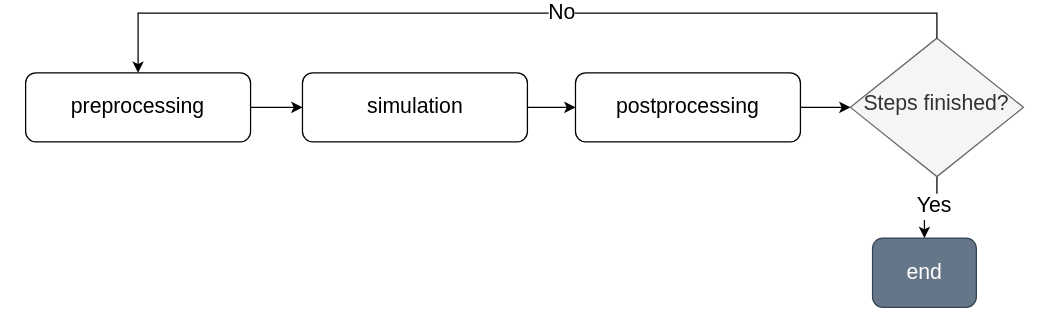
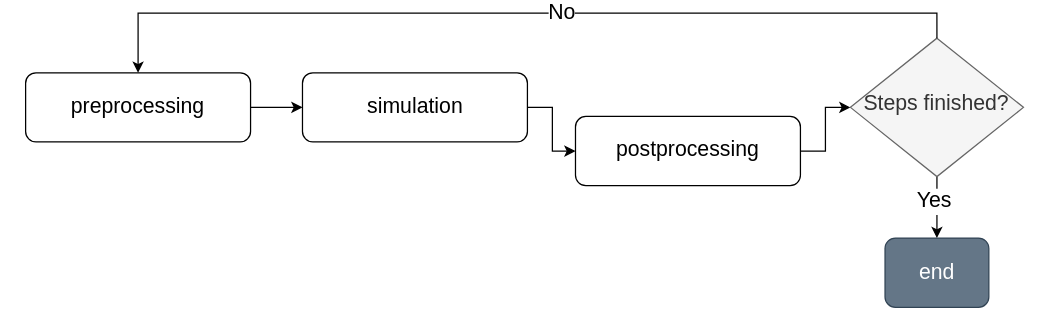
  <mxCell id="0" />
  <mxCell id="1" parent="0" />
  <mxCell id="2" style="edgeStyle=orthogonalEdgeStyle;rounded=0;orthogonalLoop=1;jettySize=auto;html=1;exitX=1;exitY=0.5;exitDx=0;exitDy=0;entryX=0;entryY=0.5;entryDx=0;entryDy=0;fontSize=17;" edge="1" parent="1" source="3" target="5"><mxGeometry relative="1" as="geometry" /></mxCell>
  <mxCell id="3" value="preprocessing" style="rounded=1;whiteSpace=wrap;html=1;fontSize=17;glass=0;strokeWidth=1;shadow=0;" parent="1" vertex="1"><mxGeometry x="20" y="47.692" width="180.001" height="55.385" as="geometry" /></mxCell>
  <mxCell id="4" style="edgeStyle=orthogonalEdgeStyle;rounded=0;orthogonalLoop=1;jettySize=auto;html=1;exitX=1;exitY=0.5;exitDx=0;exitDy=0;entryX=0;entryY=0.5;entryDx=0;entryDy=0;fontSize=17;" edge="1" parent="1" source="5" target="7"><mxGeometry relative="1" as="geometry"><mxPoint x="463.079" y="75.385" as="targetPoint" /></mxGeometry></mxCell>
  <mxCell id="5" value="simulation" style="rounded=1;whiteSpace=wrap;html=1;fontSize=17;glass=0;strokeWidth=1;shadow=0;" vertex="1" parent="1"><mxGeometry x="241.54" y="47.692" width="180.001" height="55.385" as="geometry" /></mxCell>
  <mxCell id="6" style="edgeStyle=orthogonalEdgeStyle;rounded=0;orthogonalLoop=1;jettySize=auto;html=1;exitX=1;exitY=0.5;exitDx=0;exitDy=0;entryX=0;entryY=0.5;entryDx=0;entryDy=0;" edge="1" parent="1" source="7" target="11"><mxGeometry relative="1" as="geometry" /></mxCell>
- <mxCell id="7" value="postprocessing" style="rounded=1;whiteSpace=wrap;html=1;fontSize=17;glass=0;strokeWidth=1;shadow=0;" vertex="1" parent="1"><mxGeometry x="459.999" y="47.692" width="180.001" height="55.385" as="geometry" /></mxCell>
- <mxCell id="8" value="end" style="rounded=1;whiteSpace=wrap;html=1;fontSize=17;glass=0;strokeWidth=1;shadow=0;fillColor=#647687;fontColor=#ffffff;strokeColor=#314354;" vertex="1" parent="1"><mxGeometry x="697.691" y="179.995" width="83.077" height="55.385" as="geometry" /></mxCell>
+ <mxCell id="7" value="postprocessing" style="rounded=1;whiteSpace=wrap;html=1;fontSize=17;glass=0;strokeWidth=1;shadow=0;" vertex="1" parent="1"><mxGeometry x="459.999" y="82.692" width="180.001" height="55.385" as="geometry" /></mxCell>
+ <mxCell id="8" value="end" style="rounded=1;whiteSpace=wrap;html=1;fontSize=17;glass=0;strokeWidth=1;shadow=0;fillColor=#647687;fontColor=#ffffff;strokeColor=#314354;" vertex="1" parent="1"><mxGeometry x="707.691" y="179.995" width="83.077" height="55.385" as="geometry" /></mxCell>
  <mxCell id="9" style="edgeStyle=orthogonalEdgeStyle;rounded=0;orthogonalLoop=1;jettySize=auto;html=1;exitX=0.5;exitY=1;exitDx=0;exitDy=0;entryX=0.5;entryY=0;entryDx=0;entryDy=0;" edge="1" parent="1" source="11" target="8"><mxGeometry relative="1" as="geometry" /></mxCell>
  <mxCell id="10" value="Yes" style="edgeLabel;html=1;align=center;verticalAlign=middle;resizable=0;points=[];fontSize=17;" vertex="1" connectable="0" parent="9"><mxGeometry x="-0.174" y="-3" relative="1" as="geometry"><mxPoint as="offset" /></mxGeometry></mxCell>
  <mxCell id="11" value="Steps finished?" style="rhombus;whiteSpace=wrap;html=1;shadow=0;fontFamily=Helvetica;fontSize=17;align=center;strokeWidth=1;spacing=6;spacingTop=-4;fillColor=#f5f5f5;strokeColor=#666666;fontColor=#333333;" vertex="1" parent="1"><mxGeometry x="679.999" y="20" width="138.462" height="110.769" as="geometry" /></mxCell>
  <mxCell id="12" style="edgeStyle=orthogonalEdgeStyle;rounded=0;orthogonalLoop=1;jettySize=auto;html=1;exitX=0.5;exitY=0;exitDx=0;exitDy=0;entryX=0.5;entryY=0;entryDx=0;entryDy=0;" edge="1" parent="1" source="11" target="3"><mxGeometry relative="1" as="geometry" /></mxCell>
  <mxCell id="13" value="&lt;font style=&quot;font-size: 17px;&quot;&gt;No&lt;/font&gt;" style="edgeLabel;html=1;align=center;verticalAlign=middle;resizable=0;points=[];" vertex="1" connectable="0" parent="12"><mxGeometry x="-0.093" y="1" relative="1" as="geometry"><mxPoint y="-2" as="offset" /></mxGeometry></mxCell>
